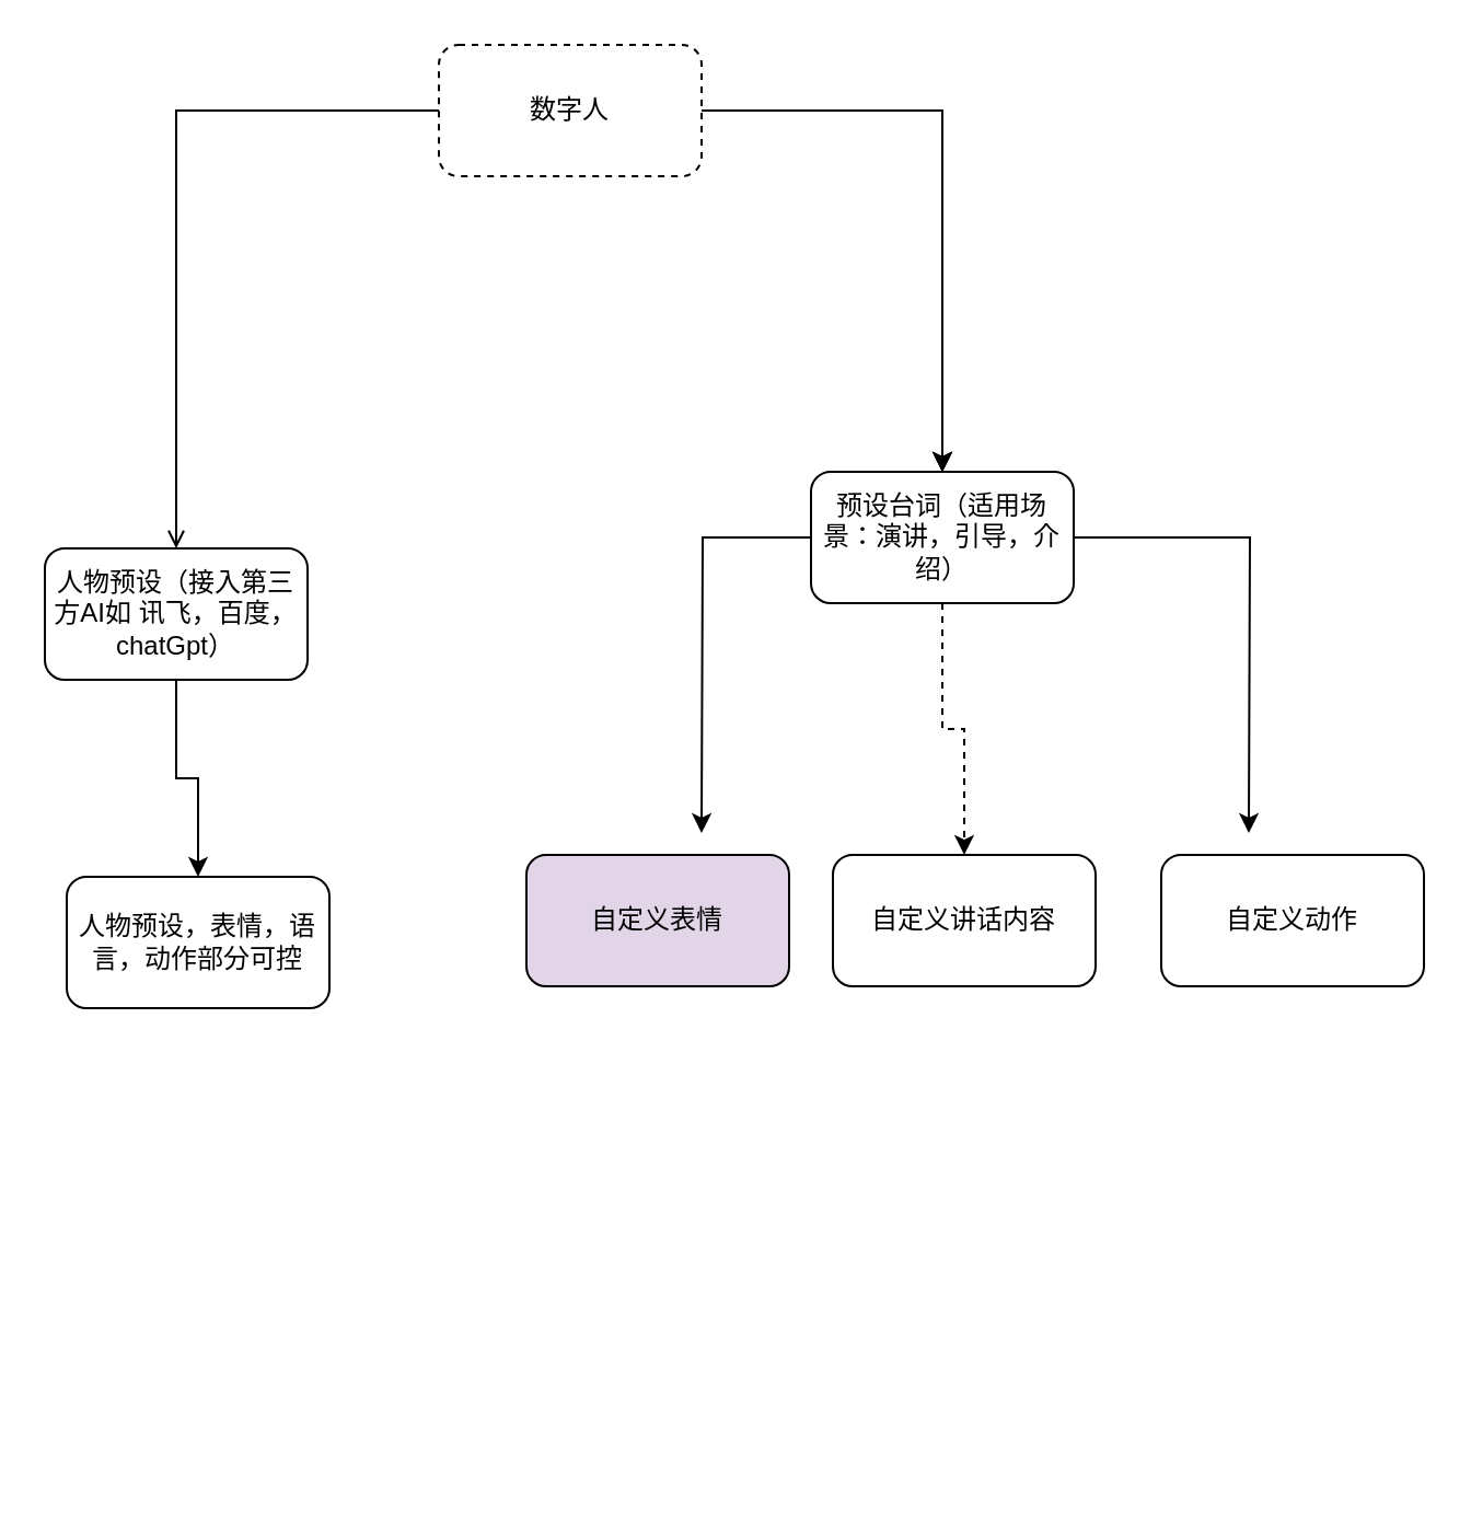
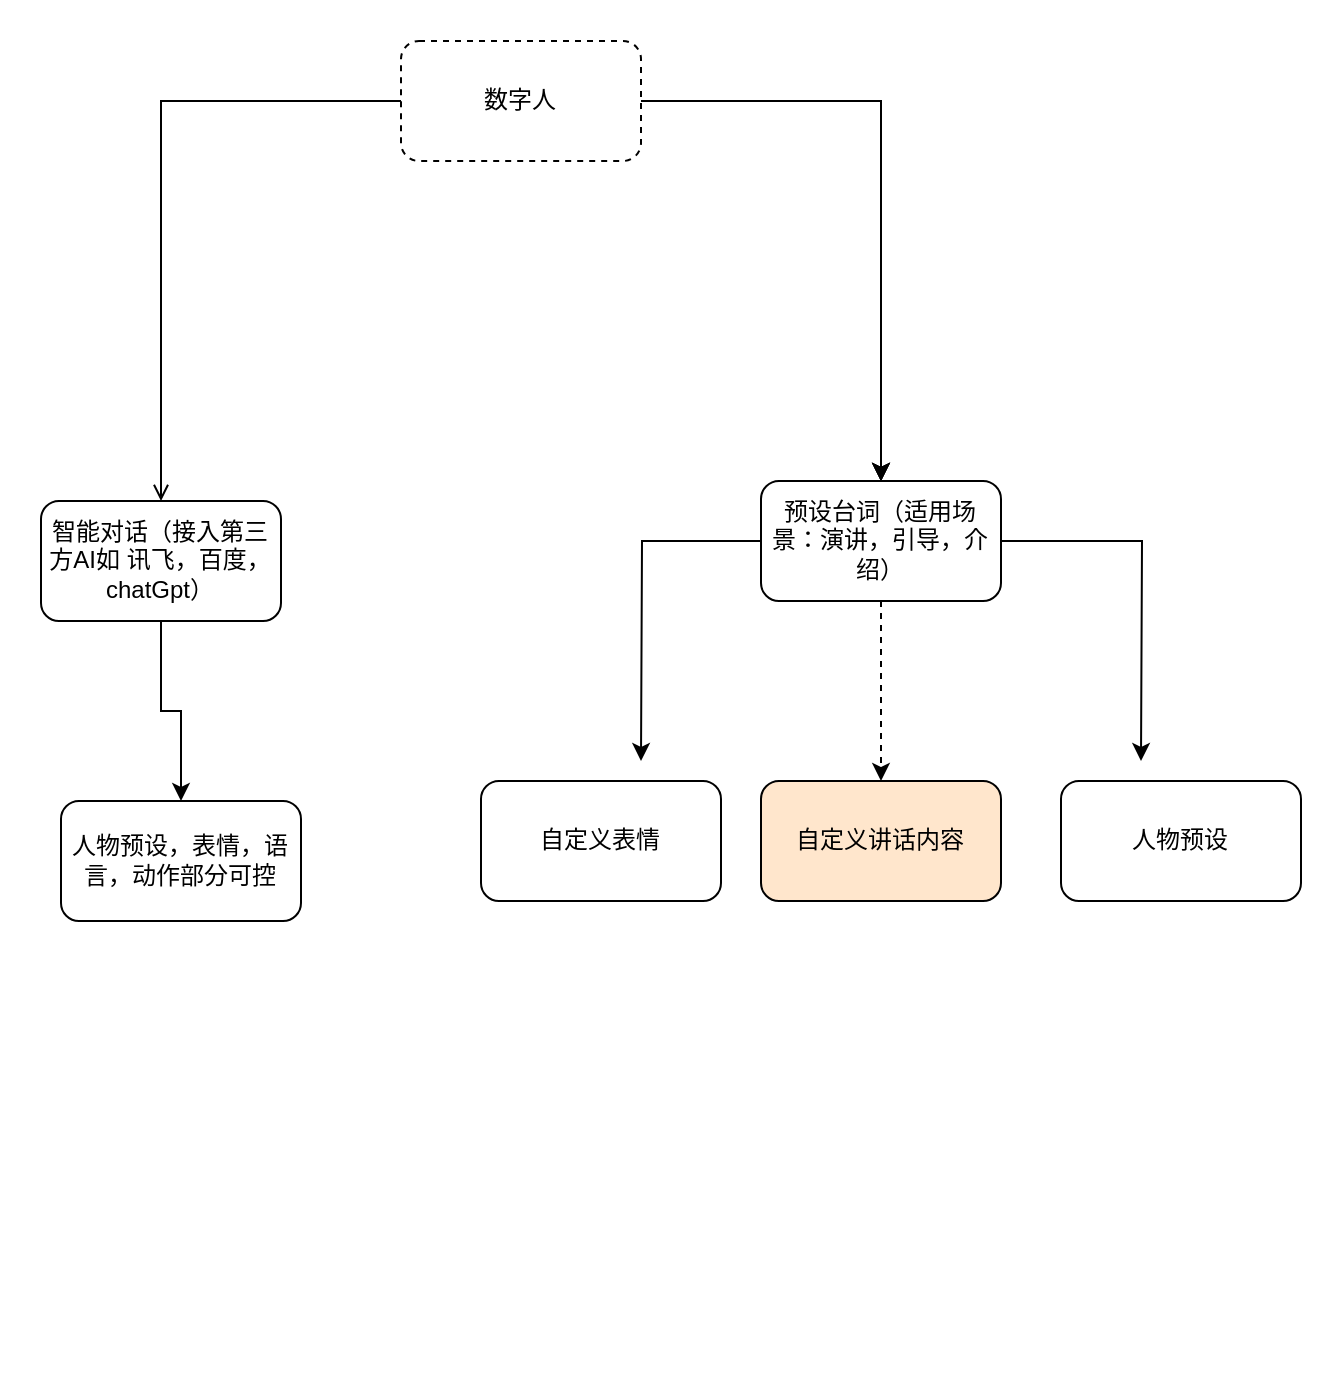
  <mxCell id="0" />
  <mxCell id="1" parent="0" />
  <mxCell id="2" value="" style="edgeStyle=orthogonalEdgeStyle;rounded=0;orthogonalLoop=1;jettySize=auto;html=1;" edge="1" parent="1" source="7" target="16"><mxGeometry relative="1" as="geometry" /></mxCell>
  <mxCell id="3" value="" style="edgeStyle=orthogonalEdgeStyle;rounded=0;orthogonalLoop=1;jettySize=auto;html=1;" edge="1" parent="1" source="7" target="16"><mxGeometry relative="1" as="geometry" /></mxCell>
  <mxCell id="4" value="" style="edgeStyle=orthogonalEdgeStyle;rounded=0;orthogonalLoop=1;jettySize=auto;html=1;" edge="1" parent="1" source="7" target="16"><mxGeometry relative="1" as="geometry" /></mxCell>
  <mxCell id="5" value="" style="edgeStyle=orthogonalEdgeStyle;rounded=0;orthogonalLoop=1;jettySize=auto;html=1;" edge="1" parent="1" source="7" target="16"><mxGeometry relative="1" as="geometry" /></mxCell>
  <mxCell id="6" style="edgeStyle=orthogonalEdgeStyle;rounded=0;orthogonalLoop=1;jettySize=auto;html=1;endArrow=open;" edge="1" parent="1" source="7" target="10"><mxGeometry relative="1" as="geometry" /></mxCell>
  <mxCell id="7" value="数字人" style="rounded=1;whiteSpace=wrap;html=1;dashed=1;" vertex="1" parent="1"><mxGeometry x="200" y="20" width="120" height="60" as="geometry" /></mxCell>
  <mxCell id="8" value="" style="edgeStyle=orthogonalEdgeStyle;rounded=0;orthogonalLoop=1;jettySize=auto;html=1;" edge="1" parent="1" source="16"><mxGeometry relative="1" as="geometry"><mxPoint x="380" y="280" as="sourcePoint" /><mxPoint x="320" y="380" as="targetPoint" /></mxGeometry></mxCell>
  <mxCell id="9" value="" style="edgeStyle=orthogonalEdgeStyle;rounded=0;orthogonalLoop=1;jettySize=auto;html=1;" edge="1" parent="1" source="10" target="12"><mxGeometry relative="1" as="geometry" /></mxCell>
- <mxCell id="10" value="人物预设（接入第三方AI如 讯飞，百度，chatGpt）" style="rounded=1;whiteSpace=wrap;html=1;" vertex="1" parent="1"><mxGeometry x="20" y="250" width="120" height="60" as="geometry" /></mxCell>
- <mxCell id="11" value="自定义表情" style="whiteSpace=wrap;html=1;rounded=1;fillColor=#e1d5e7;" vertex="1" parent="1"><mxGeometry x="240" y="390" width="120" height="60" as="geometry" /></mxCell>
+ <mxCell id="10" value="智能对话（接入第三方AI如 讯飞，百度，chatGpt）" style="rounded=1;whiteSpace=wrap;html=1;" vertex="1" parent="1"><mxGeometry x="20" y="250" width="120" height="60" as="geometry" /></mxCell>
+ <mxCell id="11" value="自定义表情" style="whiteSpace=wrap;html=1;rounded=1;" vertex="1" parent="1"><mxGeometry x="240" y="390" width="120" height="60" as="geometry" /></mxCell>
  <mxCell id="12" value="人物预设，表情，语言，动作部分可控" style="whiteSpace=wrap;html=1;rounded=1;" vertex="1" parent="1"><mxGeometry x="30" y="400" width="120" height="60" as="geometry" /></mxCell>
- <mxCell id="13" value="自定义动作" style="whiteSpace=wrap;html=1;rounded=1;" vertex="1" parent="1"><mxGeometry x="530" y="390" width="120" height="60" as="geometry" /></mxCell>
+ <mxCell id="13" value="人物预设" style="whiteSpace=wrap;html=1;rounded=1;" vertex="1" parent="1"><mxGeometry x="530" y="390" width="120" height="60" as="geometry" /></mxCell>
  <mxCell id="14" style="edgeStyle=orthogonalEdgeStyle;rounded=0;orthogonalLoop=1;jettySize=auto;html=1;" edge="1" parent="1" source="16"><mxGeometry relative="1" as="geometry"><mxPoint x="570" y="380" as="targetPoint" /></mxGeometry></mxCell>
  <mxCell id="15" value="" style="edgeStyle=orthogonalEdgeStyle;rounded=0;orthogonalLoop=1;jettySize=auto;html=1;dashed=1;" edge="1" parent="1" source="16" target="17"><mxGeometry relative="1" as="geometry" /></mxCell>
- <mxCell id="16" value="预设台词（适用场景：演讲，引导，介绍）" style="whiteSpace=wrap;html=1;rounded=1;" vertex="1" parent="1"><mxGeometry x="370" y="215" width="120" height="60" as="geometry" /></mxCell>
- <mxCell id="17" value="自定义讲话内容" style="rounded=1;whiteSpace=wrap;html=1;" vertex="1" parent="1"><mxGeometry x="380" y="390" width="120" height="60" as="geometry" /></mxCell>
+ <mxCell id="16" value="预设台词（适用场景：演讲，引导，介绍）" style="whiteSpace=wrap;html=1;rounded=1;" vertex="1" parent="1"><mxGeometry x="380" y="240" width="120" height="60" as="geometry" /></mxCell>
+ <mxCell id="17" value="自定义讲话内容" style="rounded=1;whiteSpace=wrap;html=1;fillColor=#ffe6cc;" vertex="1" parent="1"><mxGeometry x="380" y="390" width="120" height="60" as="geometry" /></mxCell>
  <mxCell id="18" value="" style="edgeStyle=orthogonalEdgeStyle;rounded=0;orthogonalLoop=1;jettySize=auto;html=1;" edge="1" parent="1"><mxGeometry relative="1" as="geometry"><mxPoint x="70" y="670" as="targetPoint" /></mxGeometry></mxCell>
